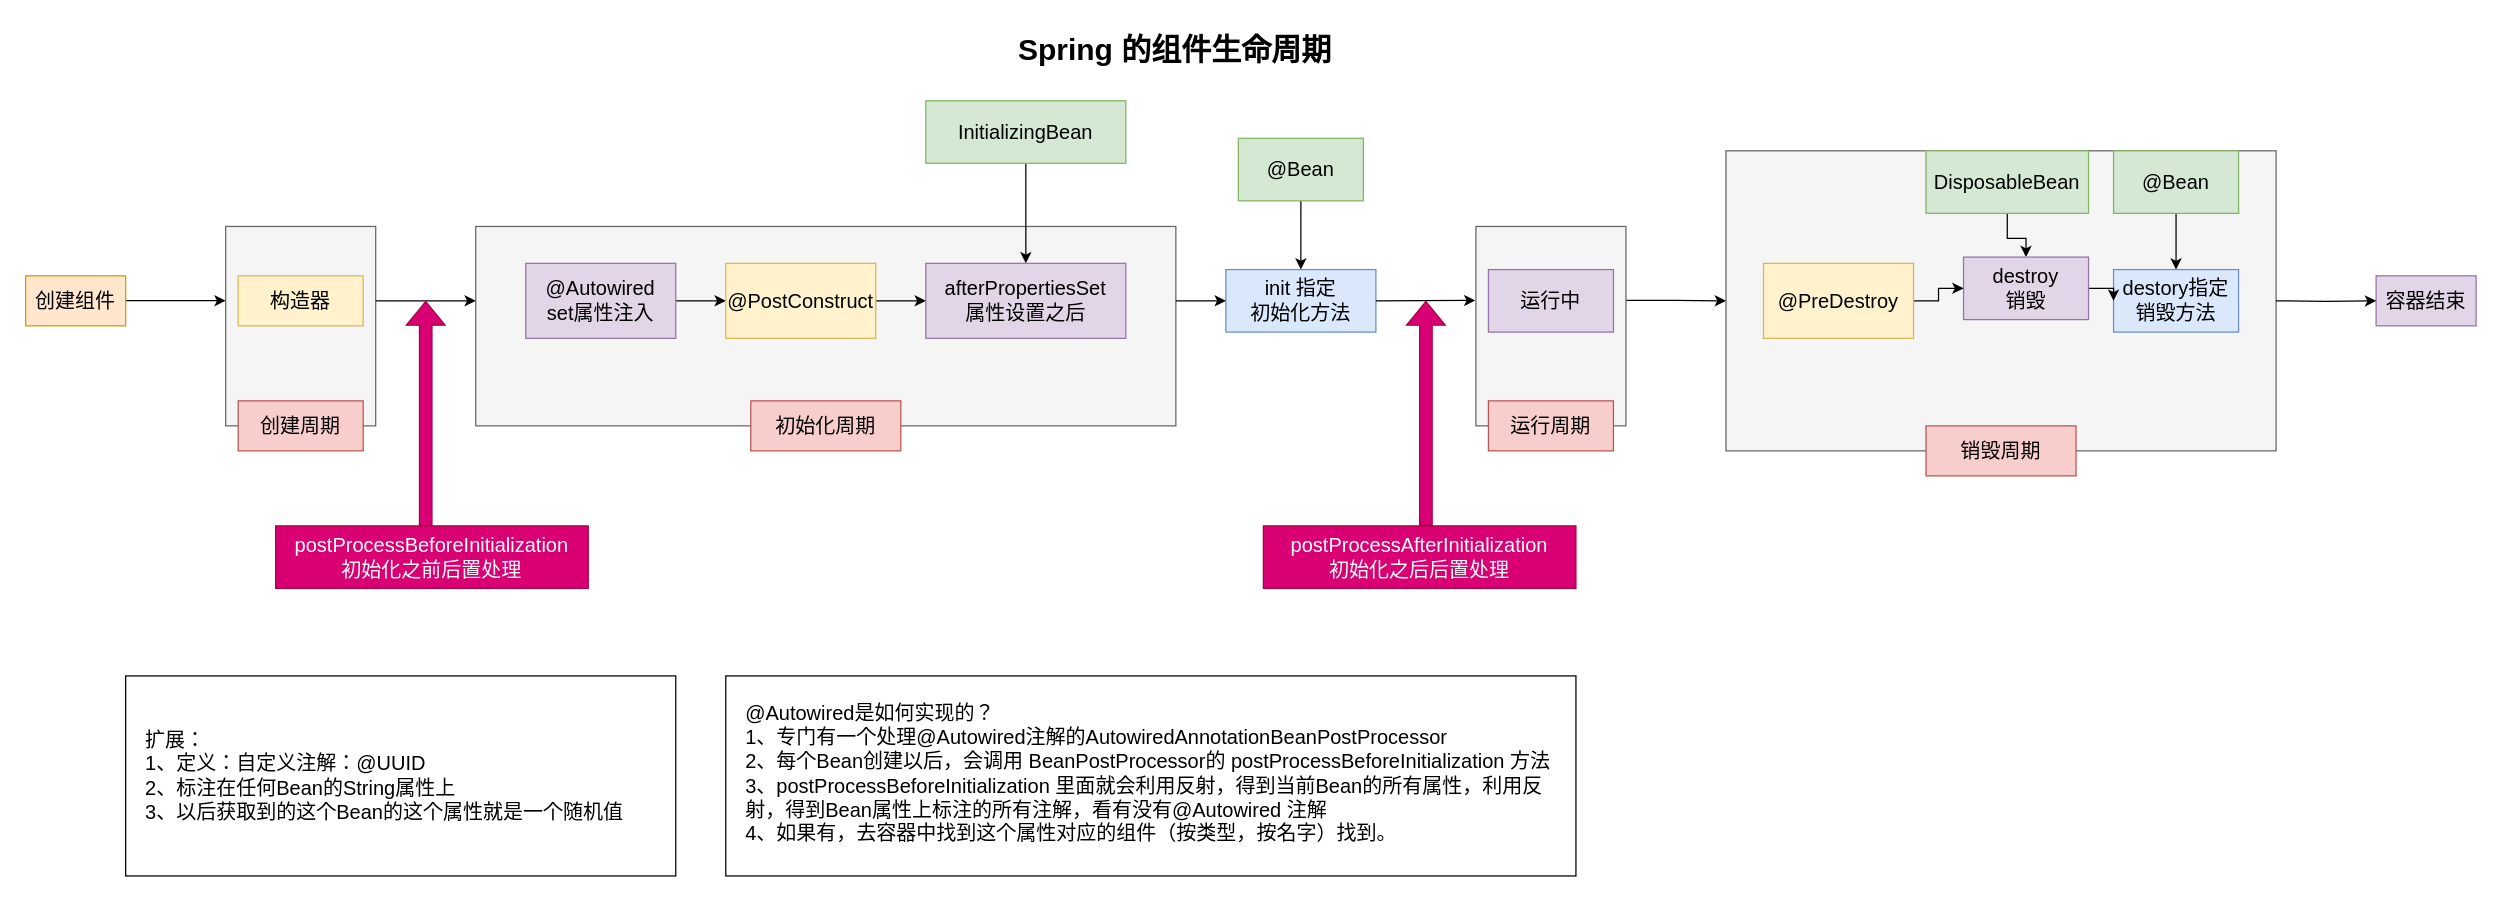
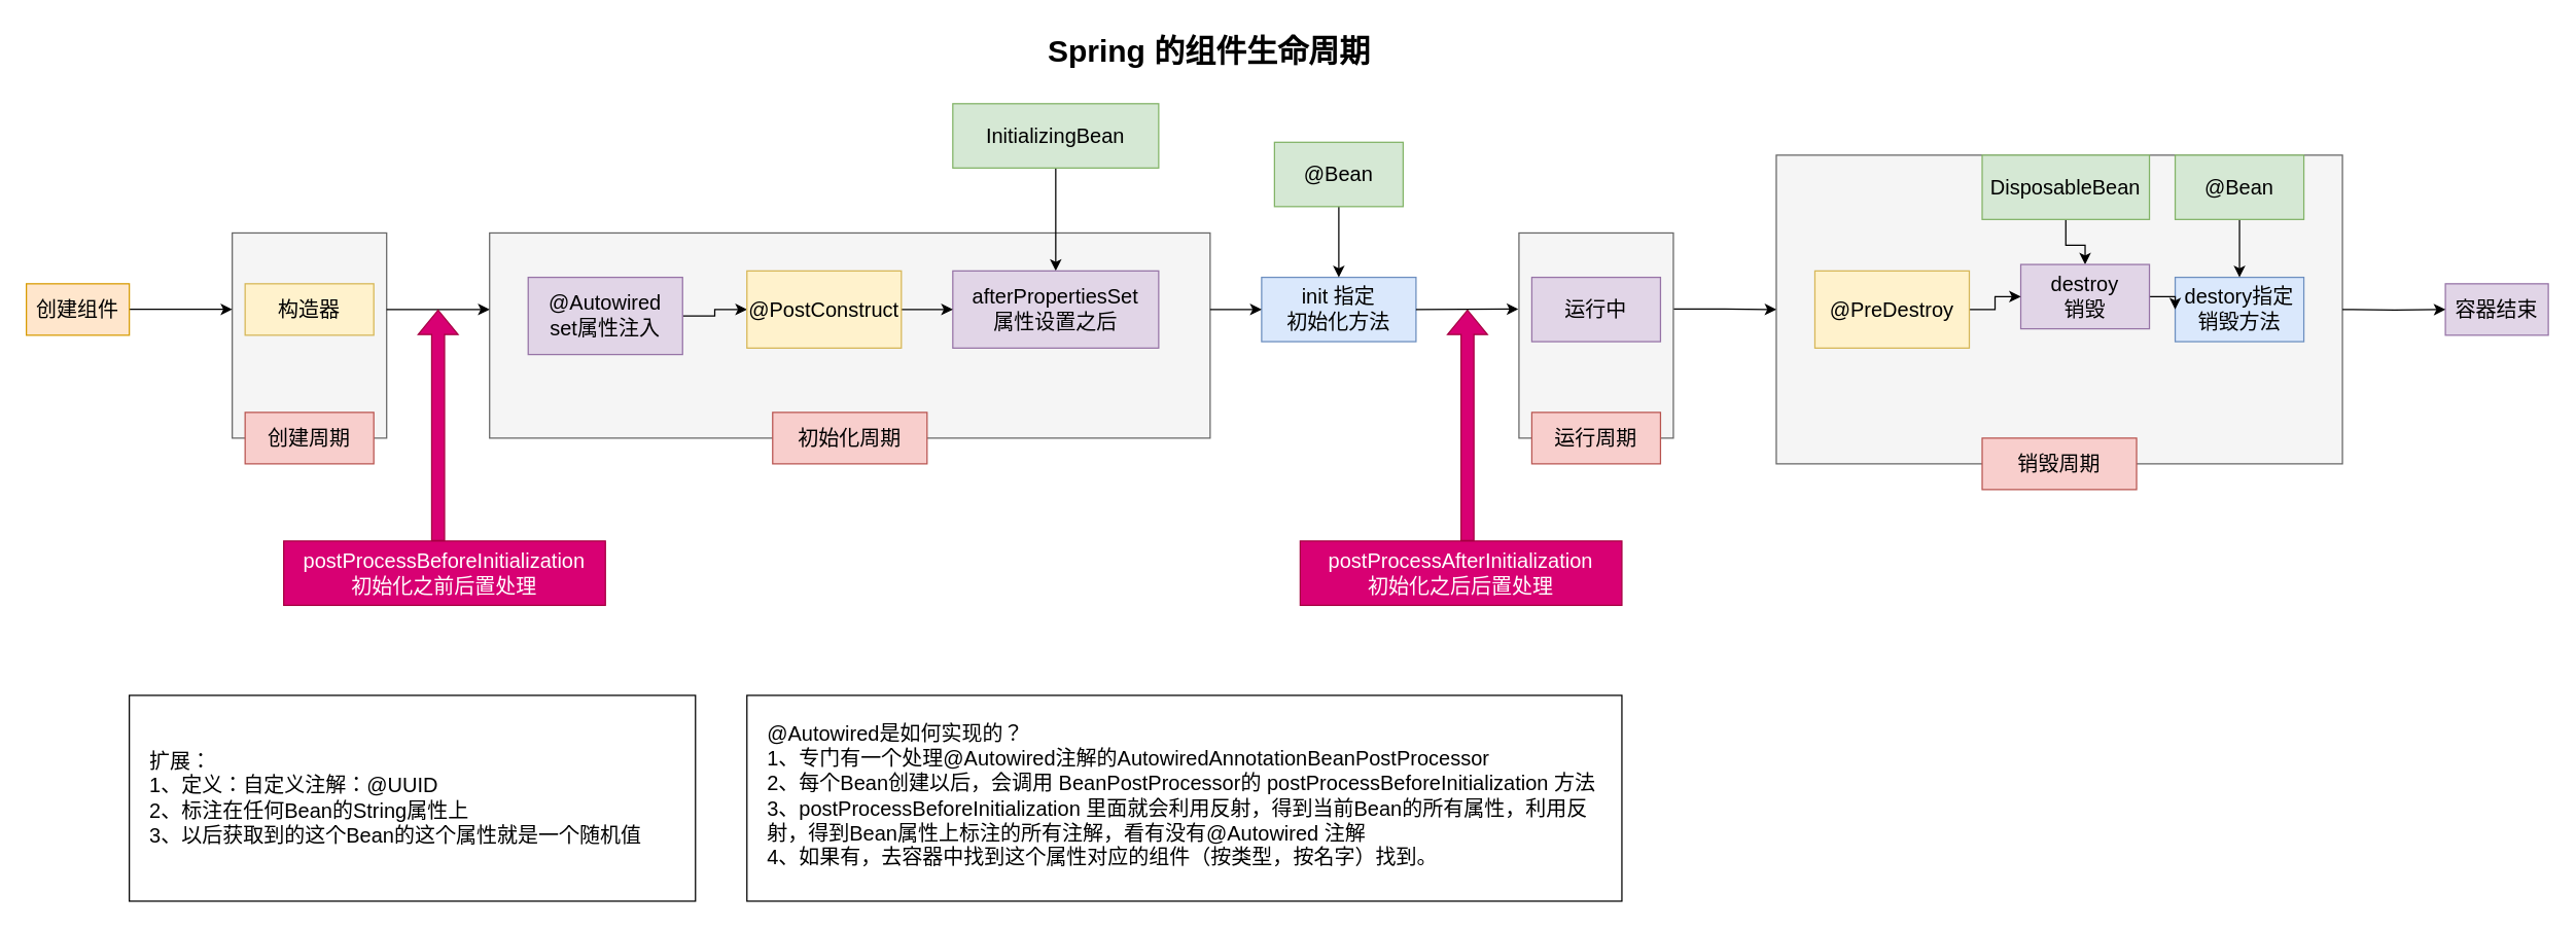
  <mxCell id="0" />
  <mxCell id="1" parent="0" />
  <mxCell id="2" value="&lt;div style=&quot;text-align: left;&quot;&gt;&lt;span style=&quot;background-color: transparent;&quot;&gt;&lt;b&gt;&lt;font style=&quot;color: rgb(0, 0, 0);&quot;&gt;Spring 的组件生命周期&lt;/font&gt;&lt;/b&gt;&lt;/span&gt;&lt;/div&gt;" style="text;html=1;align=center;verticalAlign=middle;whiteSpace=wrap;rounded=0;fontSize=24;" vertex="1" parent="1"><mxGeometry x="780" y="20" width="318.5" height="40" as="geometry" /></mxCell>
  <mxCell id="3" value="" style="rounded=0;whiteSpace=wrap;html=1;fillColor=#f5f5f5;fontColor=#000000;strokeColor=#666666;" vertex="1" parent="1"><mxGeometry x="1380" y="120" width="440" height="240" as="geometry" /></mxCell>
  <mxCell id="4" style="edgeStyle=orthogonalEdgeStyle;rounded=0;orthogonalLoop=1;jettySize=auto;html=1;exitX=1.001;exitY=0.371;exitDx=0;exitDy=0;exitPerimeter=0;fontColor=#000000;" edge="1" parent="1" source="5"><mxGeometry relative="1" as="geometry"><mxPoint x="1380" y="240" as="targetPoint" /></mxGeometry></mxCell>
  <mxCell id="5" value="" style="rounded=0;whiteSpace=wrap;html=1;fillColor=#f5f5f5;fontColor=#000000;strokeColor=#666666;" vertex="1" parent="1"><mxGeometry x="1180" y="180.5" width="120" height="159.5" as="geometry" /></mxCell>
  <mxCell id="6" value="" style="rounded=0;whiteSpace=wrap;html=1;fillColor=#f5f5f5;fontColor=#333333;strokeColor=#666666;" vertex="1" parent="1"><mxGeometry x="180" y="180.5" width="120" height="159.5" as="geometry" /></mxCell>
  <mxCell id="7" value="" style="rounded=0;whiteSpace=wrap;html=1;fillColor=#F5F5F5;fontColor=#333333;strokeColor=#666666;" vertex="1" parent="1"><mxGeometry x="380" y="180.5" width="560" height="159.5" as="geometry" /></mxCell>
  <mxCell id="8" style="edgeStyle=none;html=1;exitX=1;exitY=0.5;exitDx=0;exitDy=0;entryX=0;entryY=0.5;entryDx=0;entryDy=0;" edge="1" parent="1"><mxGeometry relative="1" as="geometry"><mxPoint x="90" y="239.86" as="sourcePoint" /><mxPoint x="180" y="239.86" as="targetPoint" /></mxGeometry></mxCell>
  <mxCell id="9" value="创建组件" style="rounded=0;whiteSpace=wrap;html=1;fontSize=16;fillColor=#ffe6cc;strokeColor=#d79b00;" vertex="1" parent="1"><mxGeometry x="20" y="220" width="80" height="40" as="geometry" /></mxCell>
  <mxCell id="10" style="edgeStyle=orthogonalEdgeStyle;rounded=0;orthogonalLoop=1;jettySize=auto;html=1;entryX=0.5;entryY=0;entryDx=0;entryDy=0;fontColor=#000000;" edge="1" parent="1" source="11" target="28"><mxGeometry relative="1" as="geometry" /></mxCell>
  <mxCell id="11" value="DisposableBean" style="rounded=0;whiteSpace=wrap;fontSize=16;fillColor=#d5e8d4;strokeColor=#82b366;fontColor=#000000;" vertex="1" parent="1"><mxGeometry x="1540" y="120" width="130" height="50" as="geometry" /></mxCell>
  <mxCell id="12" style="edgeStyle=orthogonalEdgeStyle;rounded=0;orthogonalLoop=1;jettySize=auto;html=1;" edge="1" parent="1"><mxGeometry relative="1" as="geometry"><mxPoint x="300" y="240" as="sourcePoint" /><mxPoint x="380" y="240" as="targetPoint" /></mxGeometry></mxCell>
  <mxCell id="13" value="构造器" style="rounded=0;whiteSpace=wrap;html=1;fontSize=16;fillColor=#fff2cc;strokeColor=#d6b656;" vertex="1" parent="1"><mxGeometry x="190" y="220" width="100" height="40" as="geometry" /></mxCell>
  <mxCell id="14" value="&lt;div&gt;&lt;font style=&quot;color: rgb(0, 0, 0);&quot;&gt;init 指定&lt;/font&gt;&lt;/div&gt;&lt;div&gt;&lt;font style=&quot;color: rgb(0, 0, 0);&quot;&gt;初始化方法&lt;/font&gt;&lt;/div&gt;" style="rounded=0;whiteSpace=wrap;html=1;fontSize=16;fillColor=#dae8fc;strokeColor=#6c8ebf;" vertex="1" parent="1"><mxGeometry x="980" y="215" width="120" height="50" as="geometry" /></mxCell>
  <mxCell id="15" style="edgeStyle=orthogonalEdgeStyle;rounded=0;orthogonalLoop=1;jettySize=auto;html=1;entryX=0.5;entryY=0;entryDx=0;entryDy=0;" edge="1" parent="1" source="16" target="14"><mxGeometry relative="1" as="geometry" /></mxCell>
  <mxCell id="16" value="@Bean" style="rounded=0;whiteSpace=wrap;html=1;fontSize=16;fillColor=#d5e8d4;strokeColor=#82b366;" vertex="1" parent="1"><mxGeometry x="990" y="110" width="100" height="50" as="geometry" /></mxCell>
  <mxCell id="17" value="运行中" style="rounded=0;whiteSpace=wrap;html=1;fontSize=16;fillColor=#e1d5e7;strokeColor=#9673a6;fontColor=#000000;" vertex="1" parent="1"><mxGeometry x="1190" y="215" width="100" height="50" as="geometry" /></mxCell>
  <mxCell id="18" value="容器结束" style="rounded=0;whiteSpace=wrap;html=1;fontSize=16;fillColor=#e1d5e7;strokeColor=#9673a6;fontColor=#000000;" vertex="1" parent="1"><mxGeometry x="1900" y="220" width="80" height="40" as="geometry" /></mxCell>
  <mxCell id="19" style="edgeStyle=orthogonalEdgeStyle;rounded=0;orthogonalLoop=1;jettySize=auto;html=1;fontColor=#000000;" edge="1" parent="1" target="18"><mxGeometry relative="1" as="geometry"><mxPoint x="1820" y="240" as="sourcePoint" /></mxGeometry></mxCell>
  <mxCell id="20" value="&lt;div&gt;&lt;font style=&quot;color: rgb(0, 0, 0);&quot;&gt;destory指定&lt;/font&gt;&lt;/div&gt;&lt;div&gt;&lt;font style=&quot;color: rgb(0, 0, 0);&quot;&gt;销毁方法&lt;/font&gt;&lt;/div&gt;" style="rounded=0;whiteSpace=wrap;html=1;fontSize=16;fillColor=#dae8fc;strokeColor=#6c8ebf;fontColor=#000000;" vertex="1" parent="1"><mxGeometry x="1690" y="215" width="100" height="50" as="geometry" /></mxCell>
  <mxCell id="21" style="edgeStyle=orthogonalEdgeStyle;rounded=0;orthogonalLoop=1;jettySize=auto;html=1;entryX=0.5;entryY=0;entryDx=0;entryDy=0;fontColor=#000000;" edge="1" parent="1" source="22" target="20"><mxGeometry relative="1" as="geometry" /></mxCell>
  <mxCell id="22" value="@Bean" style="rounded=0;whiteSpace=wrap;html=1;fontSize=16;fillColor=#d5e8d4;strokeColor=#82b366;fontColor=#000000;" vertex="1" parent="1"><mxGeometry x="1690" y="120" width="100" height="50" as="geometry" /></mxCell>
  <mxCell id="23" style="edgeStyle=orthogonalEdgeStyle;rounded=0;orthogonalLoop=1;jettySize=auto;html=1;entryX=0;entryY=0.5;entryDx=0;entryDy=0;" edge="1" parent="1" source="24" target="34"><mxGeometry relative="1" as="geometry" /></mxCell>
- <mxCell id="24" value="@Autowired&lt;div&gt;set属性注入&lt;/div&gt;" style="rounded=0;whiteSpace=wrap;html=1;fontSize=16;fillColor=#e1d5e7;strokeColor=#9673a6;" vertex="1" parent="1"><mxGeometry x="420" y="210" width="120" height="60" as="geometry" /></mxCell>
+ <mxCell id="24" value="@Autowired&lt;div&gt;set属性注入&lt;/div&gt;" style="rounded=0;whiteSpace=wrap;html=1;fontSize=16;fillColor=#e1d5e7;strokeColor=#9673a6;" vertex="1" parent="1"><mxGeometry x="410" y="215" width="120" height="60" as="geometry" /></mxCell>
  <mxCell id="25" style="edgeStyle=orthogonalEdgeStyle;rounded=0;orthogonalLoop=1;jettySize=auto;html=1;" edge="1" parent="1" source="26" target="30"><mxGeometry relative="1" as="geometry" /></mxCell>
  <mxCell id="26" value="InitializingBean" style="rounded=0;whiteSpace=wrap;fontSize=16;fillColor=#d5e8d4;strokeColor=#82b366;" vertex="1" parent="1"><mxGeometry x="740" y="80" width="160" height="50" as="geometry" /></mxCell>
  <mxCell id="27" style="edgeStyle=orthogonalEdgeStyle;rounded=0;orthogonalLoop=1;jettySize=auto;html=1;entryX=0;entryY=0.5;entryDx=0;entryDy=0;fontColor=#000000;" edge="1" parent="1" source="28" target="20"><mxGeometry relative="1" as="geometry" /></mxCell>
  <mxCell id="28" value="destroy&#10;销毁" style="rounded=0;whiteSpace=wrap;fontSize=16;fillColor=#e1d5e7;strokeColor=#9673a6;fontColor=#000000;" vertex="1" parent="1"><mxGeometry x="1570" y="205" width="100" height="50" as="geometry" /></mxCell>
  <mxCell id="29" style="edgeStyle=none;html=1;entryX=0;entryY=0.5;entryDx=0;entryDy=0;" edge="1" parent="1" target="14"><mxGeometry relative="1" as="geometry"><mxPoint x="940" y="240" as="sourcePoint" /></mxGeometry></mxCell>
  <mxCell id="30" value="afterPropertiesSet&#10;属性设置之后" style="rounded=0;whiteSpace=wrap;fontSize=16;fillColor=#e1d5e7;strokeColor=#9673a6;" vertex="1" parent="1"><mxGeometry x="740" y="210" width="160" height="60" as="geometry" /></mxCell>
  <mxCell id="31" style="edgeStyle=orthogonalEdgeStyle;rounded=0;orthogonalLoop=1;jettySize=auto;html=1;entryX=0;entryY=0.5;entryDx=0;entryDy=0;fontColor=#000000;" edge="1" parent="1" source="32" target="28"><mxGeometry relative="1" as="geometry" /></mxCell>
  <mxCell id="32" value="@PreDestroy" style="rounded=0;whiteSpace=wrap;fontSize=16;fillColor=#fff2cc;strokeColor=#d6b656;fontColor=#000000;" vertex="1" parent="1"><mxGeometry x="1410" y="210" width="120" height="60" as="geometry" /></mxCell>
  <mxCell id="33" style="edgeStyle=orthogonalEdgeStyle;rounded=0;orthogonalLoop=1;jettySize=auto;html=1;entryX=0;entryY=0.5;entryDx=0;entryDy=0;" edge="1" parent="1" source="34" target="30"><mxGeometry relative="1" as="geometry" /></mxCell>
  <mxCell id="34" value="@PostConstruct" style="rounded=0;whiteSpace=wrap;fontSize=16;fillColor=#fff2cc;strokeColor=#d6b656;" vertex="1" parent="1"><mxGeometry x="580" y="210" width="120" height="60" as="geometry" /></mxCell>
  <mxCell id="35" value="" style="shape=flexArrow;endArrow=classic;html=1;rounded=0;fillColor=#d80073;strokeColor=#A50040;" edge="1" parent="1"><mxGeometry width="50" height="50" relative="1" as="geometry"><mxPoint x="340" y="420" as="sourcePoint" /><mxPoint x="340" y="240" as="targetPoint" /></mxGeometry></mxCell>
  <mxCell id="36" value="&lt;font style=&quot;color: rgb(255, 255, 255);&quot;&gt;postProcessBeforeInitialization&lt;/font&gt;&lt;div style=&quot;font-size: 16px;&quot;&gt;&lt;font style=&quot;color: rgb(255, 255, 255);&quot;&gt;初始化之前后置处理&lt;/font&gt;&lt;/div&gt;" style="rounded=0;whiteSpace=wrap;html=1;fontSize=16;fillColor=#d80073;fontColor=#ffffff;strokeColor=#A50040;" vertex="1" parent="1"><mxGeometry x="220" y="420" width="250" height="50" as="geometry" /></mxCell>
  <mxCell id="37" value="&lt;div style=&quot;font-size: 16px;&quot;&gt;&lt;font style=&quot;color: rgb(255, 255, 255);&quot;&gt;postProcessAfterInitialization&lt;/font&gt;&lt;/div&gt;&lt;div style=&quot;font-size: 16px;&quot;&gt;&lt;font style=&quot;color: rgb(255, 255, 255);&quot;&gt;初始化之后后置处理&lt;/font&gt;&lt;/div&gt;" style="rounded=0;whiteSpace=wrap;html=1;fontSize=16;fillColor=#d80073;fontColor=#ffffff;strokeColor=#A50040;" vertex="1" parent="1"><mxGeometry x="1010" y="420" width="250" height="50" as="geometry" /></mxCell>
  <mxCell id="38" value="" style="shape=flexArrow;endArrow=classic;html=1;rounded=0;fillColor=#d80073;strokeColor=#A50040;" edge="1" parent="1"><mxGeometry width="50" height="50" relative="1" as="geometry"><mxPoint x="1140" y="420" as="sourcePoint" /><mxPoint x="1140" y="240" as="targetPoint" /></mxGeometry></mxCell>
  <mxCell id="39" value="初始化周期" style="rounded=0;whiteSpace=wrap;html=1;fontSize=16;fillColor=#f8cecc;strokeColor=#b85450;" vertex="1" parent="1"><mxGeometry x="600" y="320" width="120" height="40" as="geometry" /></mxCell>
  <mxCell id="40" value="创建周期" style="rounded=0;whiteSpace=wrap;html=1;fontSize=16;fillColor=#f8cecc;strokeColor=#b85450;" vertex="1" parent="1"><mxGeometry x="190" y="320" width="100" height="40" as="geometry" /></mxCell>
  <mxCell id="41" value="运行周期" style="rounded=0;whiteSpace=wrap;html=1;fontSize=16;fillColor=#f8cecc;strokeColor=#b85450;fontColor=#000000;" vertex="1" parent="1"><mxGeometry x="1190" y="320" width="100" height="40" as="geometry" /></mxCell>
  <mxCell id="42" value="销毁周期" style="rounded=0;whiteSpace=wrap;html=1;fontSize=16;fillColor=#f8cecc;strokeColor=#b85450;fontColor=#000000;" vertex="1" parent="1"><mxGeometry x="1540" y="340" width="120" height="40" as="geometry" /></mxCell>
  <mxCell id="43" style="edgeStyle=none;html=1;exitX=1;exitY=0.5;exitDx=0;exitDy=0;entryX=-0.004;entryY=0.371;entryDx=0;entryDy=0;entryPerimeter=0;" edge="1" parent="1" source="14" target="5"><mxGeometry relative="1" as="geometry" /></mxCell>
  <mxCell id="44" value="@Autowired是如何实现的？&#10;1、专门有一个处理@Autowired注解的AutowiredAnnotationBeanPostProcessor&#10;2、每个Bean创建以后，会调用 BeanPostProcessor的 postProcessBeforeInitialization 方法&#10;3、postProcessBeforeInitialization 里面就会利用反射，得到当前Bean的所有属性，利用反射，得到Bean属性上标注的所有注解，看有没有@Autowired 注解&#10;4、如果有，去容器中找到这个属性对应的组件（按类型，按名字）找到。" style="rounded=0;whiteSpace=wrap;align=left;verticalAlign=top;fontSize=16;spacing=16;" vertex="1" parent="1"><mxGeometry x="580" y="540" width="680" height="160" as="geometry" /></mxCell>
  <mxCell id="45" value="扩展：&#10;1、定义：自定义注解：@UUID&#10;2、标注在任何Bean的String属性上&#10;3、以后获取到的这个Bean的这个属性就是一个随机值" style="rounded=0;whiteSpace=wrap;fontSize=16;align=left;spacing=16;" vertex="1" parent="1"><mxGeometry x="100" y="540" width="440" height="160" as="geometry" /></mxCell>
